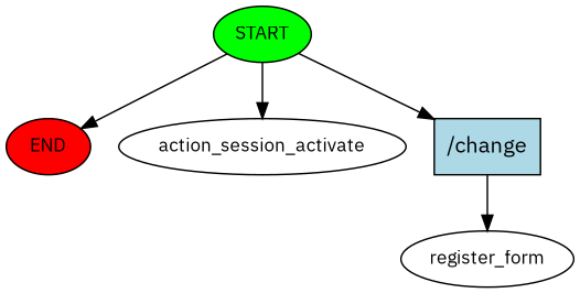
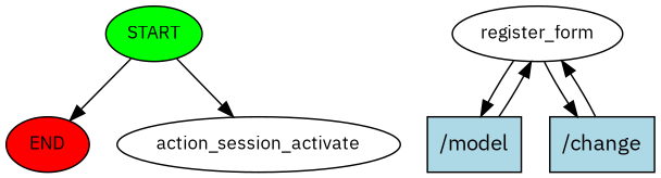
  digraph {
    fontname="IBM Plex Sans"
    node [fontname="IBM Plex Sans" fontsize=12 style=filled]
    edge [fontname="IBM Plex Sans"]
    n1 [fillcolor=green label=START]
    n2 [fillcolor=red label=END]
    n3 [label=action_session_activate style=""]
    n4 [label=register_form style=""]
+   n5 [fillcolor=lightblue label="/model" shape=rect fontsize=""]
    n6 [fillcolor=lightblue label="/change" shape=rect fontsize=""]
    n1 -> n2
    n1 -> n3
-   n1 -> n6
+   n4 -> n5
+   n4 -> n6
+   n5 -> n4
    n6 -> n4
  }
